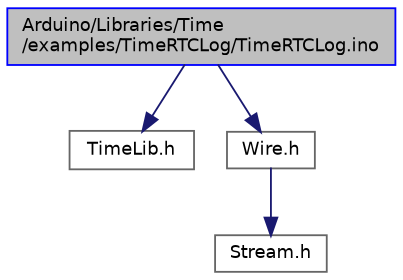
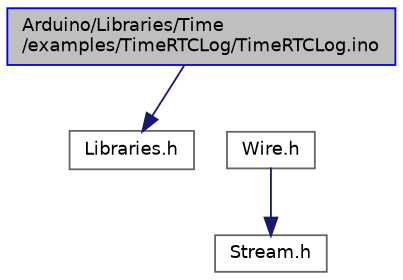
  digraph {
    node [color=gray40 fillcolor=white fontname=Helvetica fontsize=10 shape=record style=filled]
    edge [color=midnightblue fontname=Helvetica fontsize=10 labelfontname=Helvetica labelfontsize=10 style=solid]
    n1 [color=blue fillcolor=grey75 fontcolor=black height=0.2 label="Arduino/Libraries/Time\l/examples/TimeRTCLog/TimeRTCLog.ino" width=0.4]
-   n2 [height=0.2 label="TimeLib.h" width=0.4]
+   n2 [height=0.2 label="Libraries.h" width=0.4]
    n3 [height=0.2 label="Wire.h" width=0.4]
    n4 [height=0.2 label="Stream.h" width=0.4]
    n1 -> n2
-   n1 -> n3
    n3 -> n4
  }
